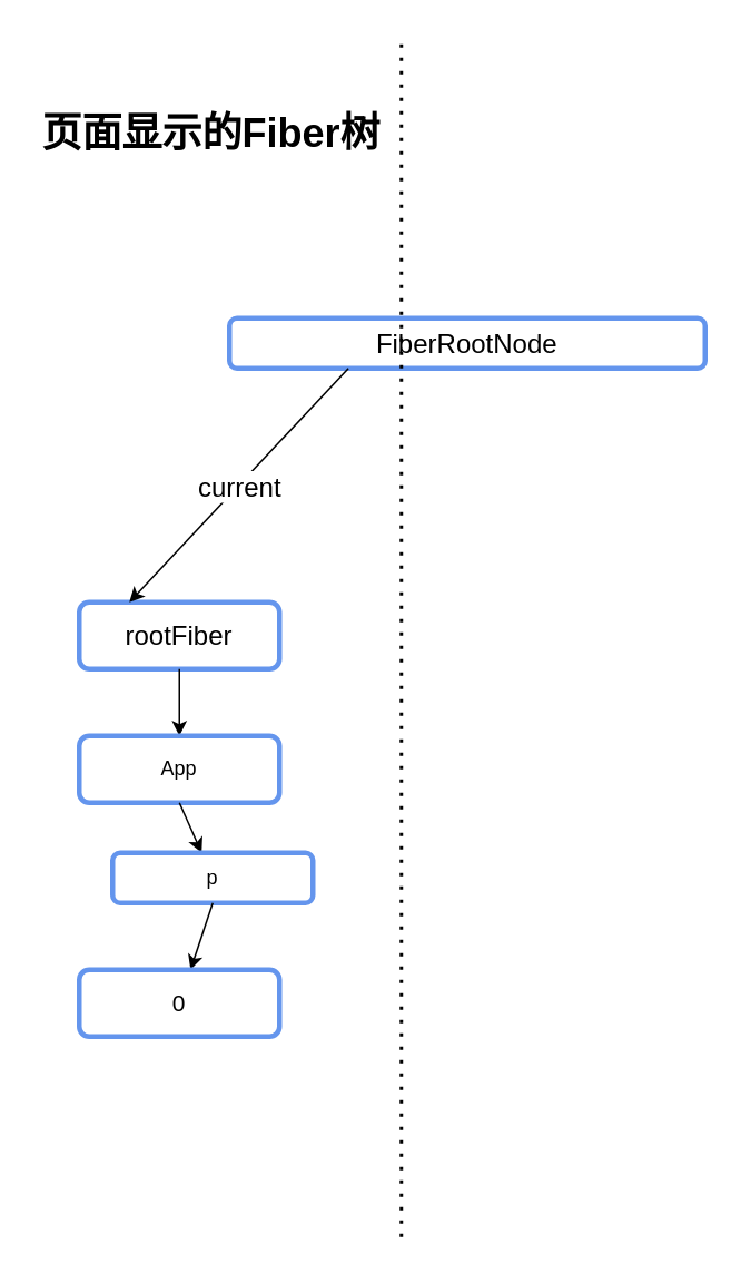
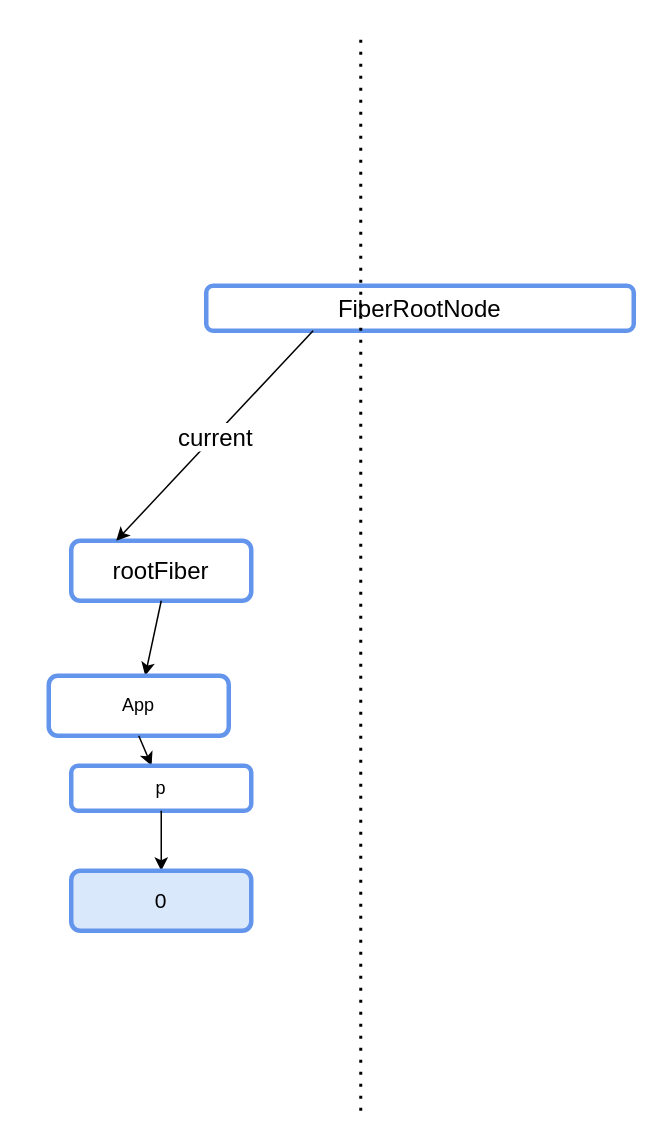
  <mxCell id="0" />
  <mxCell id="1" parent="0" />
  <mxCell id="2" value="&lt;font style=&quot;font-size: 16px&quot;&gt;FiberRootNode&lt;/font&gt;" style="rounded=1;whiteSpace=wrap;html=1;strokeWidth=3;strokeColor=#6495ED;" parent="1" vertex="1"><mxGeometry x="137" y="190" width="285" height="30" as="geometry" /></mxCell>
  <mxCell id="3" value="&lt;font style=&quot;font-size: 16px&quot;&gt;rootFiber&lt;/font&gt;" style="rounded=1;whiteSpace=wrap;html=1;strokeWidth=3;strokeColor=#6495ED;" parent="1" vertex="1"><mxGeometry x="47" y="360" width="120" height="40" as="geometry" /></mxCell>
  <mxCell id="4" value="" style="endArrow=classic;html=1;exitX=0.25;exitY=1;exitDx=0;exitDy=0;entryX=0.25;entryY=0;entryDx=0;entryDy=0;" parent="1" source="2" target="3" edge="1"><mxGeometry relative="1" as="geometry"><mxPoint x="87" y="470" as="sourcePoint" /><mxPoint x="187" y="470" as="targetPoint" /><Array as="points" /></mxGeometry></mxCell>
  <mxCell id="5" value="&lt;font style=&quot;font-size: 16px&quot;&gt;current&lt;/font&gt;" style="edgeLabel;resizable=0;html=1;align=center;verticalAlign=middle;" parent="4" connectable="0" vertex="1"><mxGeometry relative="1" as="geometry" /></mxCell>
  <mxCell id="6" value="" style="endArrow=none;dashed=1;html=1;dashPattern=1 3;strokeWidth=2;" parent="1" edge="1"><mxGeometry width="50" height="50" relative="1" as="geometry"><mxPoint x="240" y="740" as="sourcePoint" /><mxPoint x="240" y="20" as="targetPoint" /></mxGeometry></mxCell>
- <mxCell id="7" value="&lt;h1&gt;页面显示的Fiber树&lt;/h1&gt;" style="text;html=1;strokeColor=none;fillColor=none;spacing=5;spacingTop=-20;whiteSpace=wrap;overflow=hidden;rounded=0;" parent="1" vertex="1"><mxGeometry x="20" y="60" width="217" height="50" as="geometry" /></mxCell>
  <mxCell id="8" value="" style="endArrow=classic;html=1;exitX=0.5;exitY=1;exitDx=0;exitDy=0;" parent="1" source="3" target="9" edge="1"><mxGeometry width="50" height="50" relative="1" as="geometry"><mxPoint x="107" y="410" as="sourcePoint" /><mxPoint x="107" y="530" as="targetPoint" /></mxGeometry></mxCell>
- <mxCell id="9" value="App" style="rounded=1;whiteSpace=wrap;html=1;strokeColor=#6495ED;strokeWidth=3;" parent="1" vertex="1"><mxGeometry x="47" y="440" width="120" height="40" as="geometry" /></mxCell>
+ <mxCell id="9" value="App" style="rounded=1;whiteSpace=wrap;html=1;strokeColor=#6495ED;strokeWidth=3;" parent="1" vertex="1"><mxGeometry x="32" y="450" width="120" height="40" as="geometry" /></mxCell>
  <mxCell id="10" value="" style="endArrow=classic;html=1;exitX=0.5;exitY=1;exitDx=0;exitDy=0;" parent="1" source="9" target="11" edge="1"><mxGeometry width="50" height="50" relative="1" as="geometry"><mxPoint x="-53" y="410" as="sourcePoint" /><mxPoint x="107" y="530" as="targetPoint" /></mxGeometry></mxCell>
- <mxCell id="11" value="p" style="rounded=1;whiteSpace=wrap;html=1;strokeWidth=3;strokeColor=#6495ED;" parent="1" vertex="1"><mxGeometry x="67" y="510" width="120" height="30" as="geometry" /></mxCell>
+ <mxCell id="11" value="p" style="rounded=1;whiteSpace=wrap;html=1;strokeWidth=3;strokeColor=#6495ED;" parent="1" vertex="1"><mxGeometry x="47" y="510" width="120" height="30" as="geometry" /></mxCell>
  <mxCell id="12" value="" style="endArrow=classic;html=1;exitX=0.5;exitY=1;exitDx=0;exitDy=0;" parent="1" source="11" target="13" edge="1"><mxGeometry width="50" height="50" relative="1" as="geometry"><mxPoint x="-53" y="410" as="sourcePoint" /><mxPoint x="107" y="570" as="targetPoint" /></mxGeometry></mxCell>
- <mxCell id="13" value="&lt;font style=&quot;font-size: 14px&quot;&gt;0&lt;/font&gt;" style="rounded=1;whiteSpace=wrap;html=1;strokeWidth=3;strokeColor=#6495ED;" parent="1" vertex="1"><mxGeometry x="47" y="580" width="120" height="40" as="geometry" /></mxCell>
+ <mxCell id="13" value="&lt;font style=&quot;font-size: 14px&quot;&gt;0&lt;/font&gt;" style="rounded=1;whiteSpace=wrap;html=1;strokeWidth=3;strokeColor=#6495ED;fillColor=#dae8fc;" parent="1" vertex="1"><mxGeometry x="47" y="580" width="120" height="40" as="geometry" /></mxCell>
